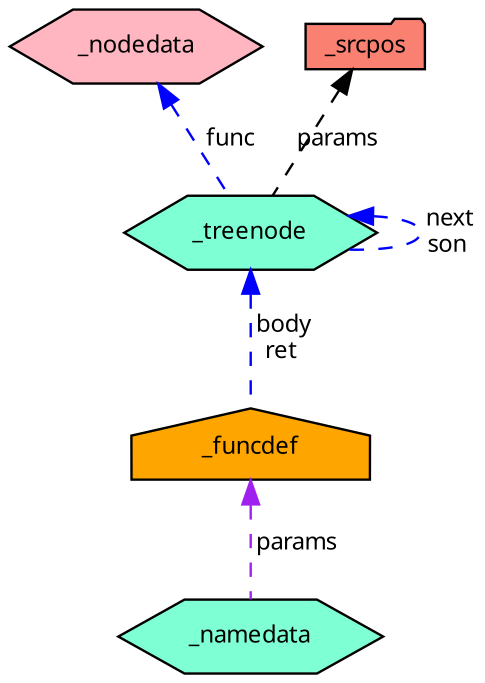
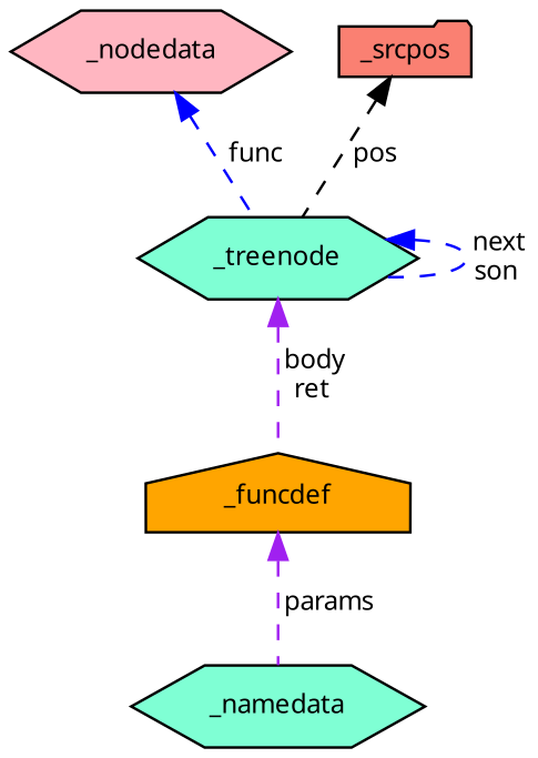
  digraph {
    node [color=black fillcolor=aquamarine fontname="LiberationSans-Regular.ttf" fontsize=10 shape=hexagon style=filled]
    edge [color=purple dir=back fontname="LiberationSans-Regular.ttf" fontsize=10 labelfontname="LiberationSans-Regular.ttf" labelfontsize=10 style=dashed]
    n1 [fillcolor=orange height=0.2 label=_funcdef shape=house width=0.4]
    n2 [height=0.2 label=_namedata width=0.4]
    n3 [fillcolor=lightpink height=0.2 label=_nodedata width=0.4]
    n4 [height=0.2 label=_treenode width=0.4]
    n5 [fillcolor=salmon height=0.2 label=_srcpos shape=folder width=0.4]
    n1 -> n2 [label=" params"]
    n3 -> n4 [color=blue label=" func"]
-   n4 -> n1 [color=blue label=" body\nret"]
+   n4 -> n1 [label=" body\nret"]
    n4 -> n4 [color=blue label=" next\nson"]
-   n5 -> n4 [color=black label=" params"]
+   n5 -> n4 [color=black label=" pos"]
  }
